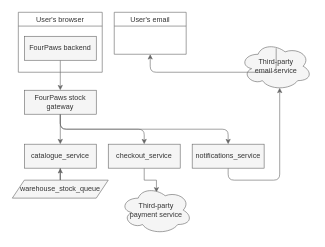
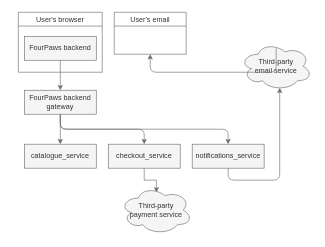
  <mxCell id="0" />
  <mxCell id="1" parent="0" />
  <mxCell id="2" style="edgeStyle=orthogonalEdgeStyle;rounded=1;orthogonalLoop=1;jettySize=auto;html=1;exitX=0.5;exitY=1;exitDx=0;exitDy=0;entryX=0.5;entryY=0;entryDx=0;entryDy=0;fontSize=12;fillColor=#f5f5f5;strokeColor=#666666;" parent="1" source="3" target="7" edge="1"><mxGeometry relative="1" as="geometry" /></mxCell>
  <mxCell id="3" value="&lt;span style=&quot;font-size: 12px;&quot;&gt;FourPaws backend&lt;/span&gt;" style="rounded=0;whiteSpace=wrap;html=1;fontSize=12;fontStyle=0;fillColor=#f5f5f5;fontColor=#333333;strokeColor=#666666;" parent="1" vertex="1"><mxGeometry x="40" y="60" width="120" height="40" as="geometry" /></mxCell>
  <mxCell id="4" style="edgeStyle=orthogonalEdgeStyle;rounded=1;orthogonalLoop=1;jettySize=auto;html=1;exitX=0.5;exitY=1;exitDx=0;exitDy=0;entryX=0.5;entryY=0;entryDx=0;entryDy=0;fontSize=12;fillColor=#f5f5f5;strokeColor=#666666;" parent="1" source="7" target="8" edge="1"><mxGeometry relative="1" as="geometry" /></mxCell>
  <mxCell id="5" style="edgeStyle=orthogonalEdgeStyle;rounded=1;orthogonalLoop=1;jettySize=auto;html=1;exitX=0.5;exitY=1;exitDx=0;exitDy=0;entryX=0.5;entryY=0;entryDx=0;entryDy=0;fontSize=12;fillColor=#f5f5f5;strokeColor=#666666;" parent="1" source="7" target="14" edge="1"><mxGeometry relative="1" as="geometry" /></mxCell>
  <mxCell id="6" style="edgeStyle=orthogonalEdgeStyle;rounded=1;orthogonalLoop=1;jettySize=auto;html=1;exitX=0.5;exitY=1;exitDx=0;exitDy=0;entryX=0.5;entryY=0;entryDx=0;entryDy=0;fontSize=12;fillColor=#f5f5f5;strokeColor=#666666;" parent="1" source="7" target="15" edge="1"><mxGeometry relative="1" as="geometry" /></mxCell>
- <mxCell id="7" value="FourPaws stock gateway" style="rounded=0;whiteSpace=wrap;html=1;fontSize=12;fillColor=#f5f5f5;fontColor=#333333;strokeColor=#666666;" parent="1" vertex="1"><mxGeometry x="40" y="150" width="120" height="40" as="geometry" /></mxCell>
+ <mxCell id="7" value="FourPaws backend gateway" style="rounded=0;whiteSpace=wrap;html=1;fontSize=12;fillColor=#f5f5f5;fontColor=#333333;strokeColor=#666666;" parent="1" vertex="1"><mxGeometry x="40" y="150" width="120" height="40" as="geometry" /></mxCell>
  <mxCell id="8" value="&lt;div style=&quot;font-size: 12px;&quot;&gt;catalogue_service&lt;/div&gt;" style="rounded=0;whiteSpace=wrap;html=1;fontSize=12;fillColor=#f5f5f5;fontColor=#333333;strokeColor=#666666;" parent="1" vertex="1"><mxGeometry x="40" y="240" width="120" height="40" as="geometry" /></mxCell>
- <mxCell id="9" value="" style="edgeStyle=orthogonalEdgeStyle;rounded=0;orthogonalLoop=1;jettySize=auto;html=1;fontSize=12;fillColor=#f5f5f5;strokeColor=#666666;" parent="1" source="10" target="8" edge="1"><mxGeometry relative="1" as="geometry" /></mxCell>
- <mxCell id="10" value="warehouse_stock_queue" style="shape=parallelogram;perimeter=parallelogramPerimeter;whiteSpace=wrap;html=1;fixedSize=1;fontSize=12;fillColor=#f5f5f5;fontColor=#333333;strokeColor=#666666;" parent="1" vertex="1"><mxGeometry x="20" y="300" width="160" height="30" as="geometry" /></mxCell>
  <mxCell id="11" value="User's browser" style="swimlane;whiteSpace=wrap;html=1;fontSize=12;fontStyle=0;fillColor=none;fontColor=#333333;strokeColor=#666666;" parent="1" vertex="1"><mxGeometry x="30" y="20" width="140" height="100" as="geometry" /></mxCell>
  <mxCell id="12" style="edgeStyle=orthogonalEdgeStyle;rounded=1;orthogonalLoop=1;jettySize=auto;html=1;exitX=0.5;exitY=1;exitDx=0;exitDy=0;entryX=0.55;entryY=0.95;entryDx=0;entryDy=0;entryPerimeter=0;fontSize=12;fillColor=#f5f5f5;strokeColor=#666666;" parent="1" source="15" target="16" edge="1"><mxGeometry relative="1" as="geometry" /></mxCell>
  <mxCell id="13" style="edgeStyle=orthogonalEdgeStyle;rounded=0;orthogonalLoop=1;jettySize=auto;html=1;exitX=0.5;exitY=1;exitDx=0;exitDy=0;entryX=0.503;entryY=0.13;entryDx=0;entryDy=0;entryPerimeter=0;fontSize=12;fillColor=#f5f5f5;strokeColor=#666666;" parent="1" source="14" target="19" edge="1"><mxGeometry relative="1" as="geometry" /></mxCell>
  <mxCell id="14" value="&lt;div style=&quot;font-size: 12px;&quot;&gt;checkout_service&lt;/div&gt;" style="rounded=0;whiteSpace=wrap;html=1;fontSize=12;fillColor=#f5f5f5;fontColor=#333333;strokeColor=#666666;" parent="1" vertex="1"><mxGeometry x="180" y="240" width="120" height="40" as="geometry" /></mxCell>
  <mxCell id="15" value="&lt;div style=&quot;font-size: 12px;&quot;&gt;notifications_service&lt;/div&gt;" style="rounded=0;whiteSpace=wrap;html=1;fontSize=12;fillColor=#f5f5f5;fontColor=#333333;strokeColor=#666666;" parent="1" vertex="1"><mxGeometry x="320" y="240" width="120" height="40" as="geometry" /></mxCell>
  <mxCell id="16" value="Third-party &lt;br&gt;email service" style="ellipse;shape=cloud;whiteSpace=wrap;html=1;fontSize=12;fillColor=#f5f5f5;fontColor=#333333;strokeColor=#666666;" parent="1" vertex="1"><mxGeometry x="400" y="70" width="120" height="80" as="geometry" /></mxCell>
  <mxCell id="17" style="edgeStyle=orthogonalEdgeStyle;rounded=1;orthogonalLoop=1;jettySize=auto;html=1;exitX=0.5;exitY=1;exitDx=0;exitDy=0;entryX=0.501;entryY=0.125;entryDx=0;entryDy=0;entryPerimeter=0;startArrow=classic;startFill=1;endArrow=none;endFill=0;fontSize=12;fillColor=#f5f5f5;strokeColor=#666666;" parent="1" source="18" target="16" edge="1"><mxGeometry relative="1" as="geometry"><Array as="points"><mxPoint x="250" y="120" /><mxPoint x="460" y="120" /></Array></mxGeometry></mxCell>
  <mxCell id="18" value="User's email" style="swimlane;whiteSpace=wrap;html=1;fontSize=12;fontStyle=0;fillColor=none;fontColor=#333333;strokeColor=#666666;" parent="1" vertex="1"><mxGeometry x="190" y="20" width="120" height="70" as="geometry" /></mxCell>
  <mxCell id="19" value="Third-party&lt;br style=&quot;font-size: 12px;&quot;&gt;payment service" style="ellipse;shape=cloud;whiteSpace=wrap;html=1;fontSize=12;fillColor=#f5f5f5;fontColor=#333333;strokeColor=#666666;" parent="1" vertex="1"><mxGeometry x="200" y="310" width="120" height="80" as="geometry" /></mxCell>
